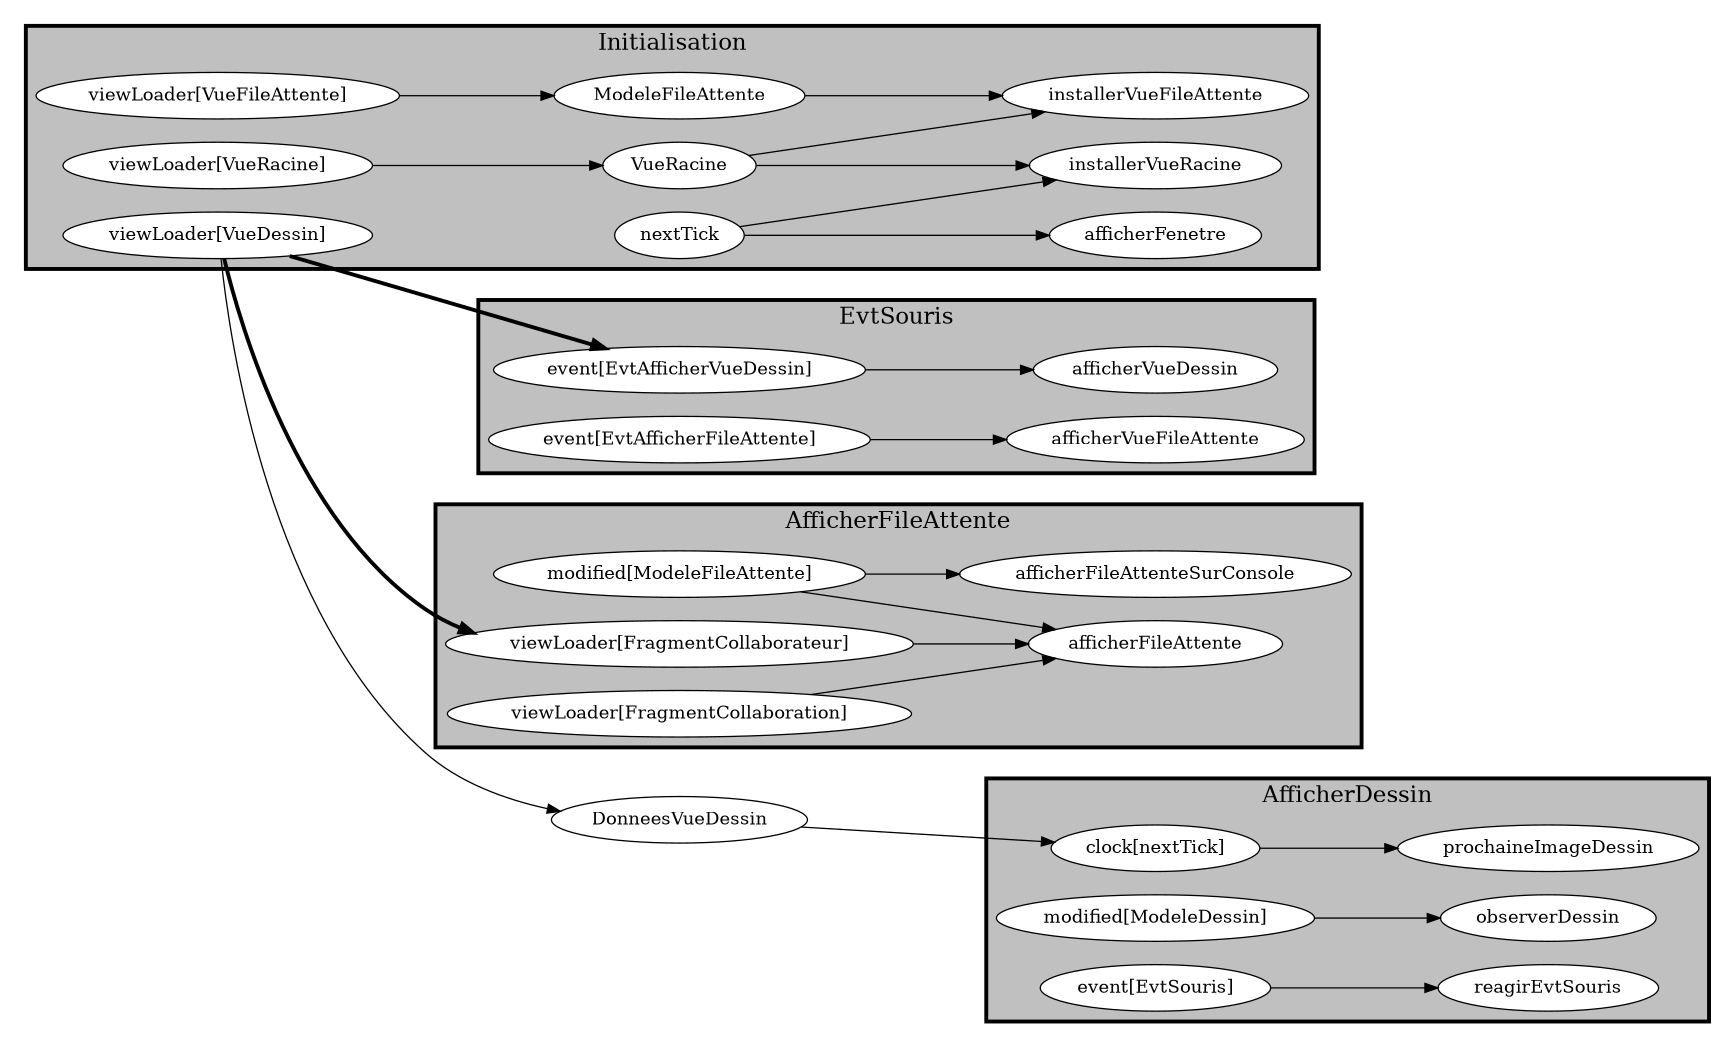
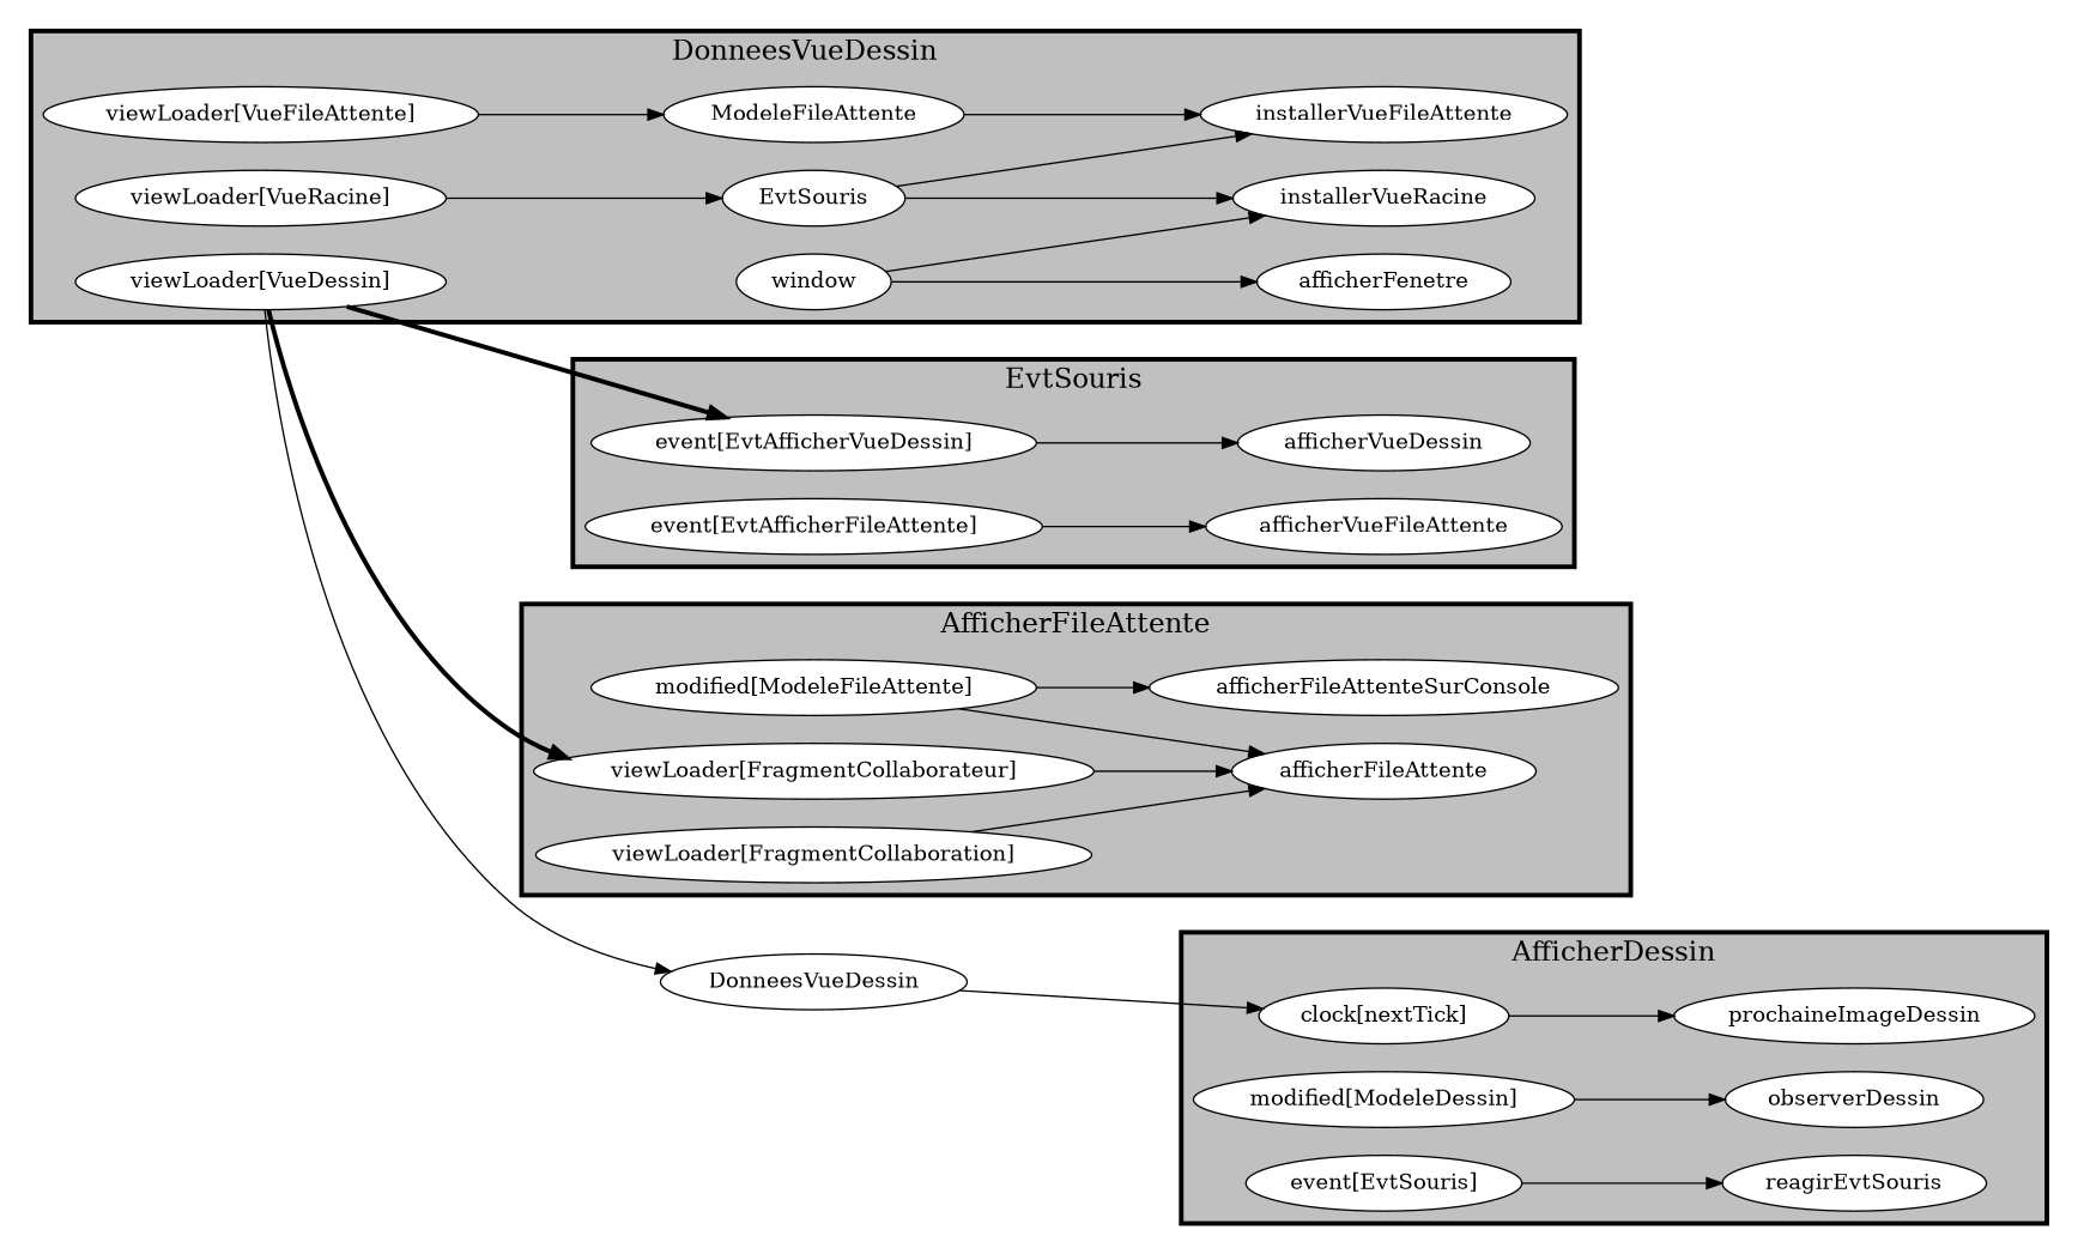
  digraph {
    compound=true
    rankdir=LR
    node [fillcolor=white style=filled]
    edge [dir=forward]
    n1 [label="viewLoader[VueDessin]"]
    n2 [label="viewLoader[VueFileAttente]"]
    n3 [label=installerVueFileAttente]
    n4 [label=installerVueRacine]
    n5 [label=ModeleFileAttente]
-   n6 [label=nextTick]
+   n6 [label=window]
    n7 [label=afficherFenetre]
    n8 [label="viewLoader[VueRacine]"]
-   n9 [label=VueRacine]
+   n9 [label=EvtSouris]
    n10 [label="clock[nextTick]"]
    n11 [label=observerDessin]
    n12 [label=prochaineImageDessin]
    n13 [label=reagirEvtSouris]
    n14 [label="modified[ModeleDessin]"]
    n15 [label="event[EvtSouris]"]
    n16 [label="event[EvtAfficherVueDessin]"]
    n17 [label=afficherVueFileAttente]
    n18 [label="event[EvtAfficherFileAttente]"]
    n19 [label=afficherVueDessin]
    n20 [label="viewLoader[FragmentCollaborateur]"]
    n21 [label=afficherFileAttenteSurConsole]
    n22 [label="modified[ModeleFileAttente]"]
    n23 [label=afficherFileAttente]
    n24 [label="viewLoader[FragmentCollaboration]"]
    n25 [label=DonneesVueDessin]
    subgraph cluster_1 {
      style=invis
      subgraph cluster_2 {
        fillcolor=gray
        fontsize=18.0
-       label=Initialisation
+       label=DonneesVueDessin
        penwidth=3.0
        style=filled
        n1
        n2
        n3
        n4
        n5
        n6
        n7
        n8
        n9
      }
    }
    subgraph cluster_3 {
      style=invis
      subgraph cluster_4 {
        fillcolor=gray
        fontsize=18.0
        label=AfficherDessin
        penwidth=3.0
        style=filled
        n10
        n11
        n12
        n13
        n14
        n15
      }
    }
    subgraph cluster_5 {
      style=invis
      subgraph cluster_6 {
        fillcolor=gray
        fontsize=18.0
        label=EvtSouris
        penwidth=3.0
        style=filled
        n16
        n17
        n18
        n19
      }
    }
    subgraph cluster_7 {
      style=invis
      subgraph cluster_8 {
        fillcolor=gray
        fontsize=18.0
        label=AfficherFileAttente
        penwidth=3.0
        style=filled
        n20
        n21
        n22
        n23
        n24
      }
    }
    n1 -> n16 [penwidth=3]
    n1 -> n20 [penwidth=3]
    n1 -> n25
    n2 -> n5
    n5 -> n3
    n6 -> n4
    n6 -> n7
    n8 -> n9
    n9 -> n3
    n9 -> n4
    n10 -> n12
    n14 -> n11
    n15 -> n13
    n16 -> n19
    n18 -> n17
    n20 -> n23
    n22 -> n21
    n22 -> n23
    n24 -> n23
    n25 -> n10
  }
